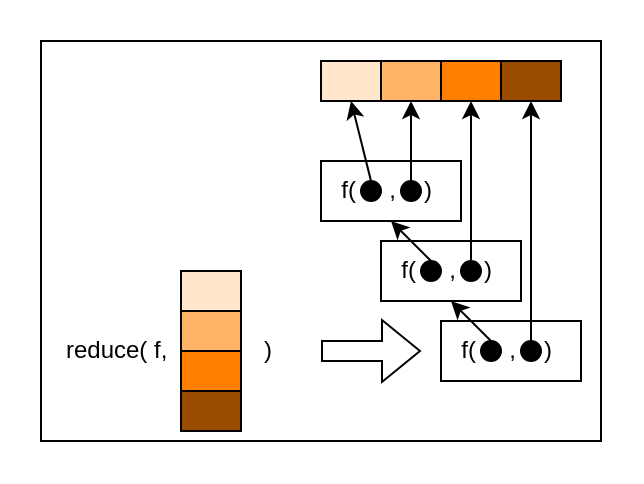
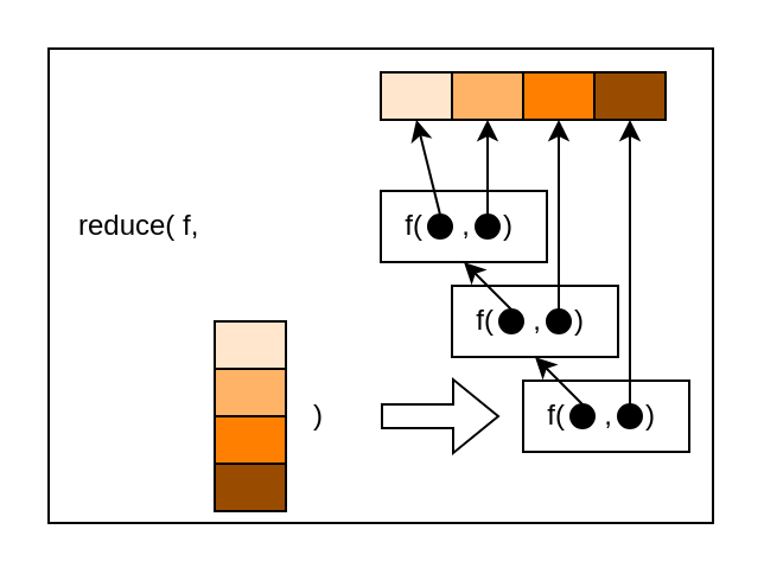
  <mxCell id="0" />
  <mxCell id="1" parent="0" />
  <mxCell id="2" value="" style="rounded=0;whiteSpace=wrap;html=1;" parent="1" vertex="1"><mxGeometry x="20" y="20" width="280" height="200" as="geometry" /></mxCell>
- <mxCell id="3" value="reduce( f,&amp;nbsp;" style="text;html=1;strokeColor=none;fillColor=none;align=center;verticalAlign=middle;whiteSpace=wrap;rounded=0;" parent="1" vertex="1"><mxGeometry x="30" y="160" width="60" height="30" as="geometry" /></mxCell>
+ <mxCell id="3" value="reduce( f,&amp;nbsp;" style="text;html=1;strokeColor=none;fillColor=none;align=center;verticalAlign=middle;whiteSpace=wrap;rounded=0;" parent="1" vertex="1"><mxGeometry x="30" y="80" width="60" height="30" as="geometry" /></mxCell>
  <mxCell id="4" value="" style="rounded=0;whiteSpace=wrap;html=1;fillColor=#FFE6CC;" parent="1" vertex="1"><mxGeometry x="90" y="135" width="30" height="20" as="geometry" /></mxCell>
  <mxCell id="5" value="" style="rounded=0;whiteSpace=wrap;html=1;fillColor=#FFB366;" parent="1" vertex="1"><mxGeometry x="90" y="155" width="30" height="20" as="geometry" /></mxCell>
  <mxCell id="6" value="" style="rounded=0;whiteSpace=wrap;html=1;fillColor=#FF8000;" parent="1" vertex="1"><mxGeometry x="90" y="175" width="30" height="20" as="geometry" /></mxCell>
  <mxCell id="7" value="" style="rounded=0;whiteSpace=wrap;html=1;fillColor=#994C00;" parent="1" vertex="1"><mxGeometry x="90" y="195" width="30" height="20" as="geometry" /></mxCell>
  <mxCell id="8" value=")" style="text;html=1;strokeColor=none;fillColor=none;align=left;verticalAlign=middle;whiteSpace=wrap;rounded=0;" parent="1" vertex="1"><mxGeometry x="130" y="160" width="60" height="30" as="geometry" /></mxCell>
  <mxCell id="9" value="" style="shape=flexArrow;endArrow=classic;html=1;rounded=0;exitX=0;exitY=0.5;exitDx=0;exitDy=0;" parent="1" edge="1"><mxGeometry width="50" height="50" relative="1" as="geometry"><mxPoint x="160" y="175" as="sourcePoint" /><mxPoint x="210" y="175" as="targetPoint" /></mxGeometry></mxCell>
  <mxCell id="10" value="" style="rounded=0;whiteSpace=wrap;html=1;" parent="1" vertex="1"><mxGeometry x="220" y="160" width="70" height="30" as="geometry" /></mxCell>
  <mxCell id="11" style="rounded=0;orthogonalLoop=1;jettySize=auto;html=1;exitX=0.5;exitY=0;exitDx=0;exitDy=0;entryX=0.5;entryY=1;entryDx=0;entryDy=0;" edge="1" parent="1" source="12" target="24"><mxGeometry relative="1" as="geometry" /></mxCell>
  <mxCell id="12" value="" style="ellipse;whiteSpace=wrap;html=1;aspect=fixed;fillColor=#000000;" parent="1" vertex="1"><mxGeometry x="240" y="170" width="10" height="10" as="geometry" /></mxCell>
  <mxCell id="13" value="f(" style="text;html=1;strokeColor=none;fillColor=none;align=right;verticalAlign=middle;whiteSpace=wrap;rounded=0;" parent="1" vertex="1"><mxGeometry x="230" y="160" width="10" height="30" as="geometry" /></mxCell>
  <mxCell id="14" style="edgeStyle=orthogonalEdgeStyle;rounded=0;orthogonalLoop=1;jettySize=auto;html=1;exitX=0.5;exitY=0;exitDx=0;exitDy=0;entryX=0.5;entryY=1;entryDx=0;entryDy=0;" parent="1" source="15" target="37" edge="1"><mxGeometry relative="1" as="geometry" /></mxCell>
  <mxCell id="15" value="" style="ellipse;whiteSpace=wrap;html=1;aspect=fixed;fillColor=#000000;" parent="1" vertex="1"><mxGeometry x="260" y="170" width="10" height="10" as="geometry" /></mxCell>
  <mxCell id="16" value="," style="text;html=1;strokeColor=none;fillColor=none;align=right;verticalAlign=middle;whiteSpace=wrap;rounded=0;" parent="1" vertex="1"><mxGeometry x="250" y="160" width="10" height="30" as="geometry" /></mxCell>
  <mxCell id="17" value=")" style="text;html=1;strokeColor=none;fillColor=none;align=left;verticalAlign=middle;whiteSpace=wrap;rounded=0;" parent="1" vertex="1"><mxGeometry x="270" y="160" width="10" height="30" as="geometry" /></mxCell>
  <mxCell id="18" value="" style="rounded=0;whiteSpace=wrap;html=1;" parent="1" vertex="1"><mxGeometry x="190" y="120" width="70" height="30" as="geometry" /></mxCell>
  <mxCell id="19" style="rounded=0;orthogonalLoop=1;jettySize=auto;html=1;exitX=0.5;exitY=0;exitDx=0;exitDy=0;entryX=0.5;entryY=1;entryDx=0;entryDy=0;" parent="1" source="20" target="32" edge="1"><mxGeometry relative="1" as="geometry" /></mxCell>
  <mxCell id="20" value="" style="ellipse;whiteSpace=wrap;html=1;aspect=fixed;fillColor=#000000;" parent="1" vertex="1"><mxGeometry x="210" y="130" width="10" height="10" as="geometry" /></mxCell>
  <mxCell id="21" value="f(" style="text;html=1;strokeColor=none;fillColor=none;align=right;verticalAlign=middle;whiteSpace=wrap;rounded=0;" parent="1" vertex="1"><mxGeometry x="200" y="120" width="10" height="30" as="geometry" /></mxCell>
  <mxCell id="22" style="edgeStyle=orthogonalEdgeStyle;rounded=0;orthogonalLoop=1;jettySize=auto;html=1;exitX=0.5;exitY=0;exitDx=0;exitDy=0;entryX=0.5;entryY=1;entryDx=0;entryDy=0;" parent="1" source="23" target="36" edge="1"><mxGeometry relative="1" as="geometry" /></mxCell>
  <mxCell id="23" value="" style="ellipse;whiteSpace=wrap;html=1;aspect=fixed;fillColor=#000000;" parent="1" vertex="1"><mxGeometry x="230" y="130" width="10" height="10" as="geometry" /></mxCell>
  <mxCell id="24" value="," style="text;html=1;strokeColor=none;fillColor=none;align=right;verticalAlign=middle;whiteSpace=wrap;rounded=0;" parent="1" vertex="1"><mxGeometry x="220" y="120" width="10" height="30" as="geometry" /></mxCell>
  <mxCell id="25" value=")" style="text;html=1;strokeColor=none;fillColor=none;align=left;verticalAlign=middle;whiteSpace=wrap;rounded=0;" parent="1" vertex="1"><mxGeometry x="240" y="120" width="10" height="30" as="geometry" /></mxCell>
  <mxCell id="26" value="" style="rounded=0;whiteSpace=wrap;html=1;" parent="1" vertex="1"><mxGeometry x="160" y="80" width="70" height="30" as="geometry" /></mxCell>
  <mxCell id="27" style="rounded=0;orthogonalLoop=1;jettySize=auto;html=1;exitX=0.5;exitY=0;exitDx=0;exitDy=0;entryX=0.5;entryY=1;entryDx=0;entryDy=0;" parent="1" source="28" target="34" edge="1"><mxGeometry relative="1" as="geometry" /></mxCell>
  <mxCell id="28" value="" style="ellipse;whiteSpace=wrap;html=1;aspect=fixed;fillColor=#000000;" parent="1" vertex="1"><mxGeometry x="180" y="90" width="10" height="10" as="geometry" /></mxCell>
  <mxCell id="29" value="f(" style="text;html=1;strokeColor=none;fillColor=none;align=right;verticalAlign=middle;whiteSpace=wrap;rounded=0;" parent="1" vertex="1"><mxGeometry x="170" y="80" width="10" height="30" as="geometry" /></mxCell>
  <mxCell id="30" style="rounded=0;orthogonalLoop=1;jettySize=auto;html=1;exitX=0.5;exitY=0;exitDx=0;exitDy=0;entryX=0.5;entryY=1;entryDx=0;entryDy=0;" parent="1" source="31" target="35" edge="1"><mxGeometry relative="1" as="geometry" /></mxCell>
  <mxCell id="31" value="" style="ellipse;whiteSpace=wrap;html=1;aspect=fixed;fillColor=#000000;" parent="1" vertex="1"><mxGeometry x="200" y="90" width="10" height="10" as="geometry" /></mxCell>
  <mxCell id="32" value="," style="text;html=1;strokeColor=none;fillColor=none;align=right;verticalAlign=middle;whiteSpace=wrap;rounded=0;" parent="1" vertex="1"><mxGeometry x="190" y="80" width="10" height="30" as="geometry" /></mxCell>
  <mxCell id="33" value=")" style="text;html=1;strokeColor=none;fillColor=none;align=left;verticalAlign=middle;whiteSpace=wrap;rounded=0;" parent="1" vertex="1"><mxGeometry x="210" y="80" width="10" height="30" as="geometry" /></mxCell>
  <mxCell id="34" value="" style="rounded=0;whiteSpace=wrap;html=1;fillColor=#FFE6CC;" parent="1" vertex="1"><mxGeometry x="160" y="30" width="30" height="20" as="geometry" /></mxCell>
  <mxCell id="35" value="" style="rounded=0;whiteSpace=wrap;html=1;fillColor=#FFB366;" parent="1" vertex="1"><mxGeometry x="190" y="30" width="30" height="20" as="geometry" /></mxCell>
  <mxCell id="36" value="" style="rounded=0;whiteSpace=wrap;html=1;fillColor=#FF8000;" parent="1" vertex="1"><mxGeometry x="220" y="30" width="30" height="20" as="geometry" /></mxCell>
  <mxCell id="37" value="" style="rounded=0;whiteSpace=wrap;html=1;fillColor=#994C00;" parent="1" vertex="1"><mxGeometry x="250" y="30" width="30" height="20" as="geometry" /></mxCell>
